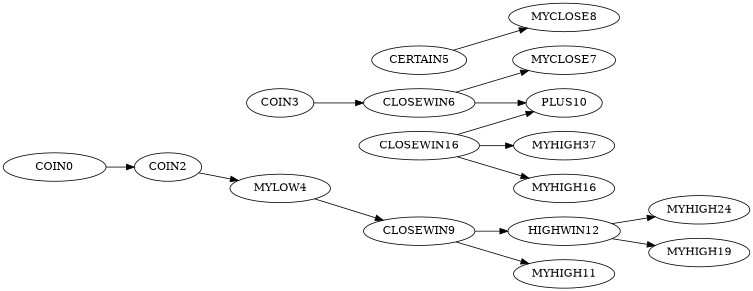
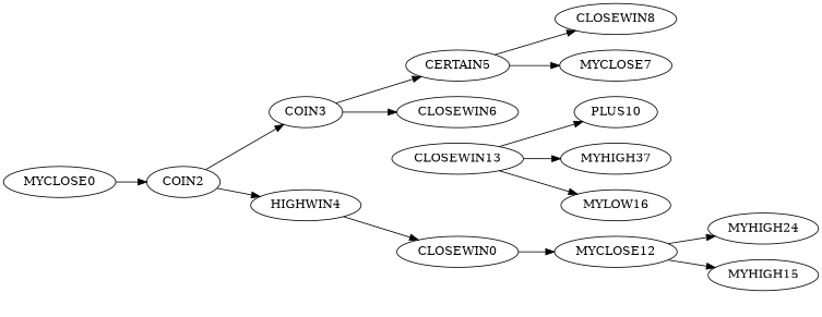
  digraph {
    rankdir=LR
-   COIN0
+   COIN0 [label=MYCLOSE0]
    COIN2
    COIN3
-   MYLOW4
+   MYLOW4 [label=HIGHWIN4]
    CERTAIN5
    CLOSEWIN6
-   CLOSEWIN9
+   CLOSEWIN9 [label=CLOSEWIN0]
    MYCLOSE7
-   MYCLOSE8
+   MYCLOSE8 [label=CLOSEWIN8]
    PLUS10
-   MYHIGH11
-   HIGHWIN12
+   HIGHWIN12 [label=MYCLOSE12]
    n13 [label=MYHIGH24]
-   MYHIGH15 [label=MYHIGH19]
-   CLOSEWIN13 [label=CLOSEWIN16]
-   MYLOW16 [label=MYHIGH16]
+   MYHIGH15
+   CLOSEWIN13
+   MYLOW16
    n17 [label=MYHIGH37]
    COIN0 -> COIN2
+   COIN2 -> COIN3
    COIN2 -> MYLOW4
+   COIN3 -> CERTAIN5
    COIN3 -> CLOSEWIN6
    MYLOW4 -> CLOSEWIN9
-   CLOSEWIN6 -> MYCLOSE7
+   CERTAIN5 -> MYCLOSE7
    CERTAIN5 -> MYCLOSE8
-   CLOSEWIN6 -> PLUS10
-   CLOSEWIN9 -> MYHIGH11
    CLOSEWIN9 -> HIGHWIN12
    HIGHWIN12 -> n13
    HIGHWIN12 -> MYHIGH15
    CLOSEWIN13 -> PLUS10
    CLOSEWIN13 -> MYLOW16
    CLOSEWIN13 -> n17
  }
